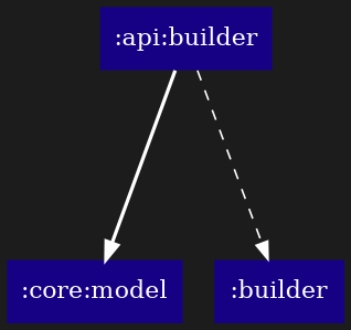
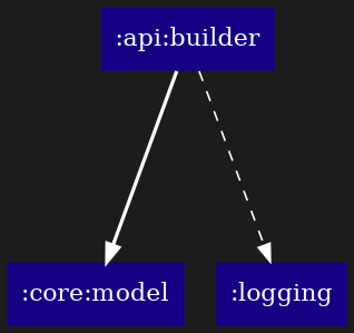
  digraph {
    bgcolor="#1c1c1c"
    rankdir=TB
    ranksep=1.5
    node [color=transparent fillcolor="#160185" fontcolor=white shape=box style=filled]
    edge [arrowhead=normal color=white]
    ":api:builder"
    ":core:model"
-   ":logging" [label=":builder"]
+   ":logging"
    ":api:builder" -> ":core:model" [style=bold]
    ":api:builder" -> ":logging" [style=dashed]
  }
